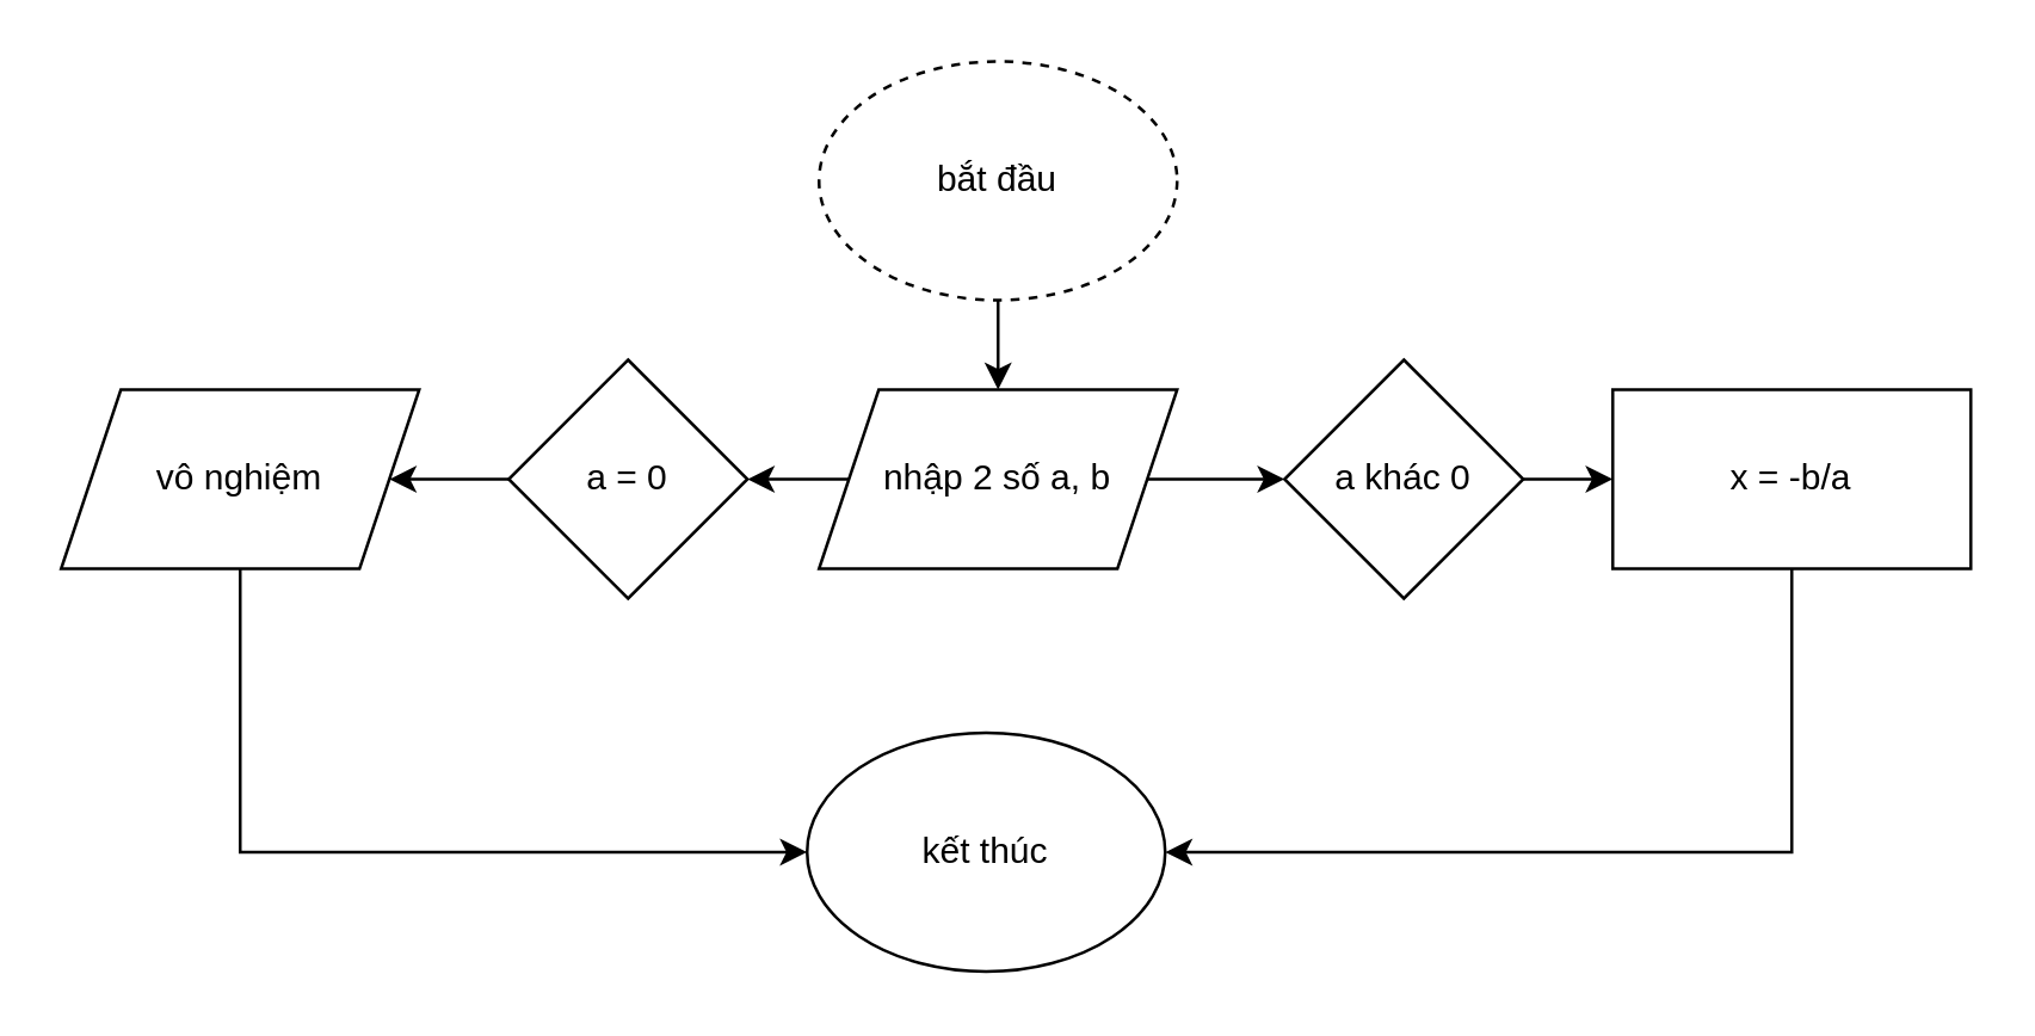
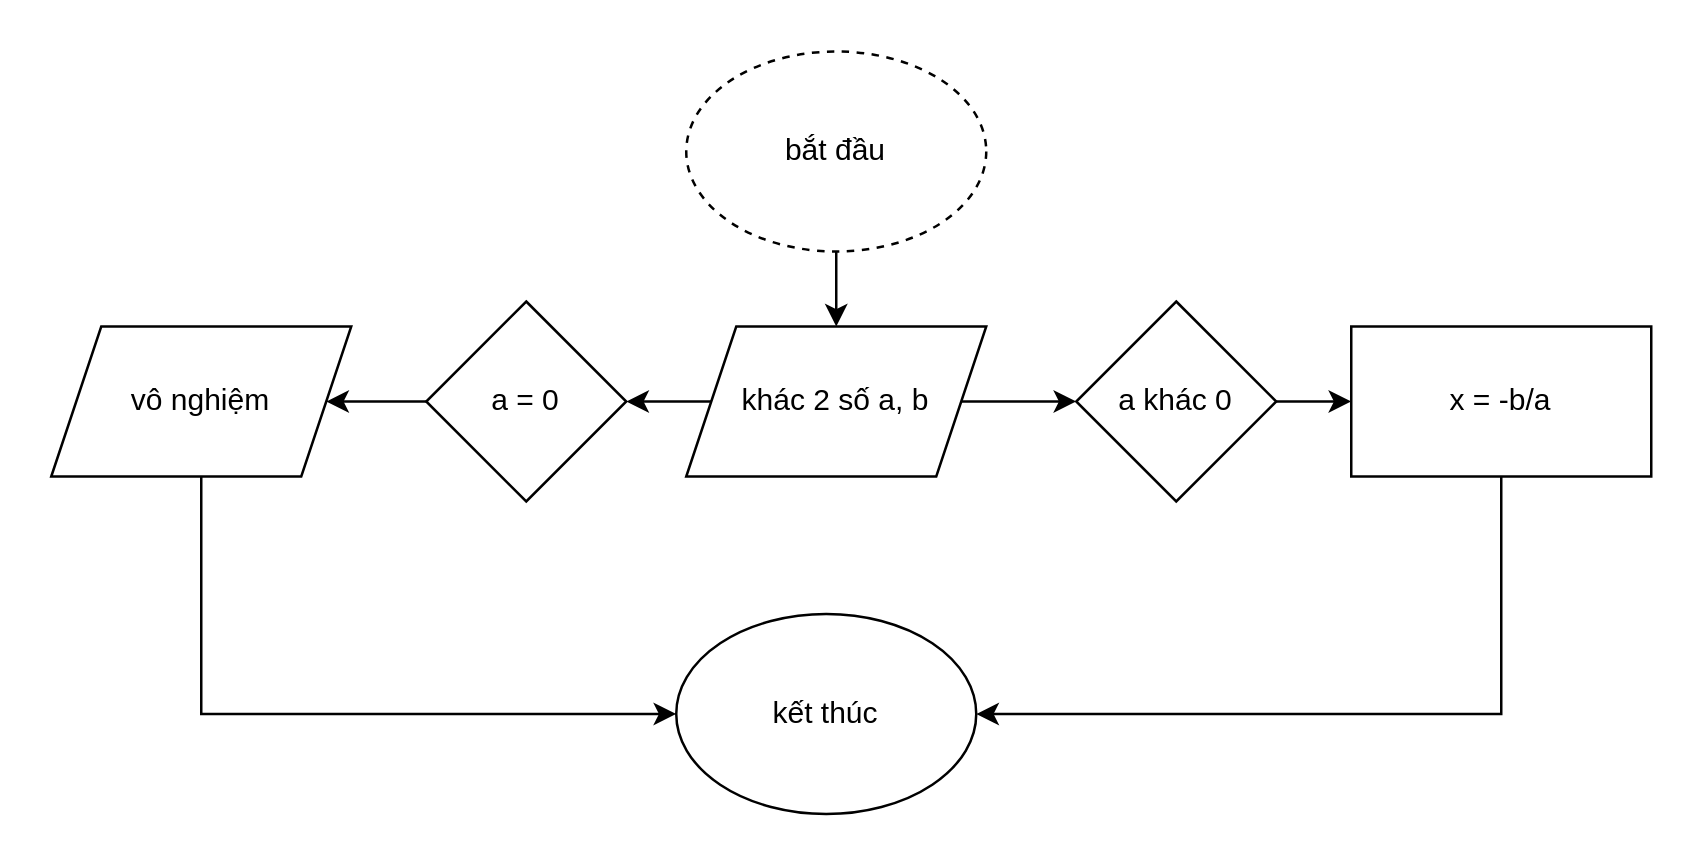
  <mxCell id="0" />
  <mxCell id="1" parent="0" />
  <mxCell id="2" style="edgeStyle=orthogonalEdgeStyle;rounded=0;orthogonalLoop=1;jettySize=auto;html=1;exitX=0.5;exitY=1;exitDx=0;exitDy=0;" edge="1" parent="1" source="3"><mxGeometry relative="1" as="geometry"><mxPoint x="334" y="130" as="targetPoint" /></mxGeometry></mxCell>
  <mxCell id="3" value="bắt đầu" style="ellipse;whiteSpace=wrap;html=1;dashed=1;" vertex="1" parent="1"><mxGeometry x="274" y="20" width="120" height="80" as="geometry" /></mxCell>
  <mxCell id="4" style="edgeStyle=orthogonalEdgeStyle;rounded=0;orthogonalLoop=1;jettySize=auto;html=1;exitX=0;exitY=0.5;exitDx=0;exitDy=0;" edge="1" parent="1" source="6"><mxGeometry relative="1" as="geometry"><mxPoint x="250" y="160" as="targetPoint" /></mxGeometry></mxCell>
  <mxCell id="5" style="edgeStyle=orthogonalEdgeStyle;rounded=0;orthogonalLoop=1;jettySize=auto;html=1;exitX=1;exitY=0.5;exitDx=0;exitDy=0;" edge="1" parent="1" source="6"><mxGeometry relative="1" as="geometry"><mxPoint x="430" y="160" as="targetPoint" /></mxGeometry></mxCell>
- <mxCell id="6" value="nhập 2 số a, b" style="shape=parallelogram;perimeter=parallelogramPerimeter;whiteSpace=wrap;html=1;fixedSize=1;" vertex="1" parent="1"><mxGeometry x="274" y="130" width="120" height="60" as="geometry" /></mxCell>
+ <mxCell id="6" value="khác 2 số a, b" style="shape=parallelogram;perimeter=parallelogramPerimeter;whiteSpace=wrap;html=1;fixedSize=1;" vertex="1" parent="1"><mxGeometry x="274" y="130" width="120" height="60" as="geometry" /></mxCell>
  <mxCell id="7" style="edgeStyle=orthogonalEdgeStyle;rounded=0;orthogonalLoop=1;jettySize=auto;html=1;exitX=0;exitY=0.5;exitDx=0;exitDy=0;" edge="1" parent="1" source="8"><mxGeometry relative="1" as="geometry"><mxPoint x="130" y="160" as="targetPoint" /></mxGeometry></mxCell>
  <mxCell id="8" value="a = 0" style="rhombus;whiteSpace=wrap;html=1;" vertex="1" parent="1"><mxGeometry x="170" y="120" width="80" height="80" as="geometry" /></mxCell>
  <mxCell id="9" style="edgeStyle=orthogonalEdgeStyle;rounded=0;orthogonalLoop=1;jettySize=auto;html=1;exitX=1;exitY=0.5;exitDx=0;exitDy=0;" edge="1" parent="1" source="10"><mxGeometry relative="1" as="geometry"><mxPoint x="540" y="160" as="targetPoint" /></mxGeometry></mxCell>
  <mxCell id="10" value="a khác 0" style="rhombus;whiteSpace=wrap;html=1;" vertex="1" parent="1"><mxGeometry x="430" y="120" width="80" height="80" as="geometry" /></mxCell>
  <mxCell id="11" style="edgeStyle=orthogonalEdgeStyle;rounded=0;orthogonalLoop=1;jettySize=auto;html=1;exitX=0.5;exitY=1;exitDx=0;exitDy=0;entryX=0;entryY=0.5;entryDx=0;entryDy=0;" edge="1" parent="1" source="12" target="15"><mxGeometry relative="1" as="geometry" /></mxCell>
  <mxCell id="12" value="vô nghiệm" style="shape=parallelogram;perimeter=parallelogramPerimeter;whiteSpace=wrap;html=1;fixedSize=1;" vertex="1" parent="1"><mxGeometry x="20" y="130" width="120" height="60" as="geometry" /></mxCell>
  <mxCell id="13" style="edgeStyle=orthogonalEdgeStyle;rounded=0;orthogonalLoop=1;jettySize=auto;html=1;exitX=0.5;exitY=1;exitDx=0;exitDy=0;entryX=1;entryY=0.5;entryDx=0;entryDy=0;" edge="1" parent="1" source="14" target="15"><mxGeometry relative="1" as="geometry" /></mxCell>
  <mxCell id="14" value="x = -b/a" style="rounded=0;whiteSpace=wrap;html=1;" vertex="1" parent="1"><mxGeometry x="540" y="130" width="120" height="60" as="geometry" /></mxCell>
  <mxCell id="15" value="kết thúc" style="ellipse;whiteSpace=wrap;html=1;" vertex="1" parent="1"><mxGeometry x="270" y="245" width="120" height="80" as="geometry" /></mxCell>
